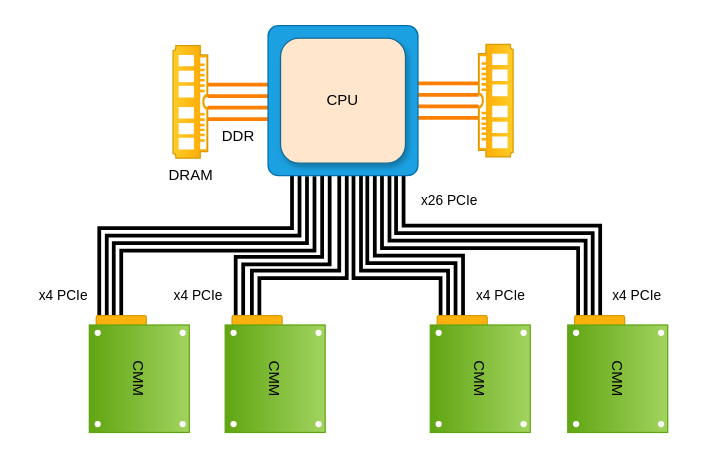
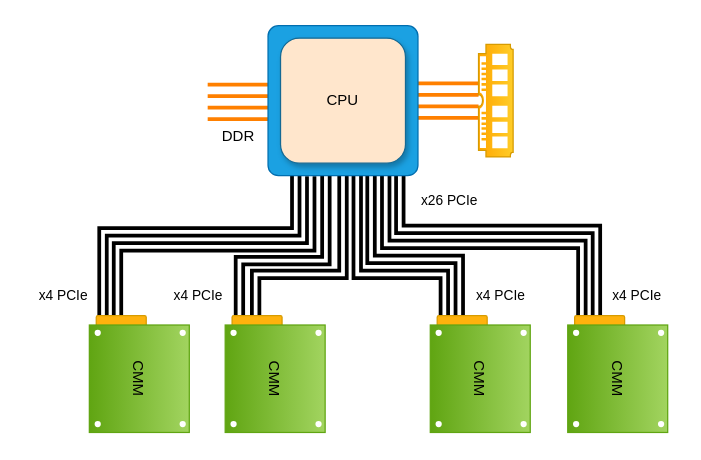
  <mxCell id="0" />
  <mxCell id="1" parent="0" />
  <mxCell id="2" value="" style="shape=link;html=1;rounded=0;entryX=0.283;entryY=1.004;entryDx=0;entryDy=0;entryPerimeter=0;exitX=0.575;exitY=0.98;exitDx=0;exitDy=0;exitPerimeter=0;strokeWidth=3;edgeStyle=elbowEdgeStyle;elbow=vertical;width=4;arcSize=20;" parent="1" source="25" edge="1"><mxGeometry width="100" relative="1" as="geometry"><mxPoint x="91.001" y="250.415" as="sourcePoint" /><mxPoint x="248.18" y="140.48" as="targetPoint" /><Array as="points"><mxPoint x="170" y="197" /></Array></mxGeometry></mxCell>
  <mxCell id="3" value="" style="shape=link;html=1;rounded=0;entryX=0.185;entryY=0.986;entryDx=0;entryDy=0;entryPerimeter=0;exitX=0.865;exitY=0.965;exitDx=0;exitDy=0;exitPerimeter=0;strokeWidth=3;edgeStyle=elbowEdgeStyle;elbow=vertical;width=4;arcSize=20;" parent="1" source="25" target="17" edge="1"><mxGeometry width="100" relative="1" as="geometry"><mxPoint x="204" y="205" as="sourcePoint" /><mxPoint x="304" y="205" as="targetPoint" /><Array as="points"><mxPoint x="154" y="185" /></Array></mxGeometry></mxCell>
  <mxCell id="4" value="" style="shape=link;html=1;rounded=0;exitX=0.529;exitY=1.017;exitDx=0;exitDy=0;exitPerimeter=0;strokeWidth=3;edgeStyle=elbowEdgeStyle;elbow=vertical;width=4;arcSize=20;" parent="1" source="32" edge="1"><mxGeometry width="100" relative="1" as="geometry"><mxPoint x="220.821" y="251.572" as="sourcePoint" /><mxPoint x="274" y="140" as="targetPoint" /><Array as="points"><mxPoint x="232" y="219" /></Array></mxGeometry></mxCell>
  <mxCell id="5" value="" style="shape=link;html=1;rounded=0;entryX=0.386;entryY=1.003;entryDx=0;entryDy=0;entryPerimeter=0;exitX=0.853;exitY=1.024;exitDx=0;exitDy=0;exitPerimeter=0;strokeWidth=3;edgeStyle=elbowEdgeStyle;elbow=vertical;width=4;arcSize=20;" parent="1" source="32" target="17" edge="1"><mxGeometry width="100" relative="1" as="geometry"><mxPoint x="209.221" y="251.867" as="sourcePoint" /><mxPoint x="336" y="138" as="targetPoint" /><Array as="points"><mxPoint x="220" y="208" /></Array></mxGeometry></mxCell>
  <mxCell id="6" value="" style="shape=link;html=1;rounded=0;strokeWidth=3;edgeStyle=elbowEdgeStyle;elbow=vertical;width=4;arcSize=20;entryX=0.687;entryY=1.002;entryDx=0;entryDy=0;entryPerimeter=0;exitX=0.558;exitY=1.022;exitDx=0;exitDy=0;exitPerimeter=0;" parent="1" source="39" target="17" edge="1"><mxGeometry width="100" relative="1" as="geometry"><mxPoint x="384" y="252" as="sourcePoint" /><mxPoint x="387" y="140" as="targetPoint" /><Array as="points"><mxPoint x="315" y="207" /></Array></mxGeometry></mxCell>
  <mxCell id="7" value="" style="shape=link;html=1;rounded=0;entryX=0.595;entryY=1.001;entryDx=0;entryDy=0;entryPerimeter=0;exitX=0.857;exitY=1.002;exitDx=0;exitDy=0;strokeWidth=3;edgeStyle=elbowEdgeStyle;elbow=vertical;width=4;arcSize=20;exitPerimeter=0;" parent="1" source="39" target="17" edge="1"><mxGeometry width="100" relative="1" as="geometry"><mxPoint x="322" y="252" as="sourcePoint" /><mxPoint x="373" y="140" as="targetPoint" /><Array as="points"><mxPoint x="303" y="219" /></Array></mxGeometry></mxCell>
  <mxCell id="8" value="" style="shape=link;html=1;rounded=0;entryX=0.785;entryY=0.999;entryDx=0;entryDy=0;entryPerimeter=0;exitX=0.855;exitY=1.002;exitDx=0;exitDy=0;exitPerimeter=0;strokeWidth=3;edgeStyle=elbowEdgeStyle;elbow=vertical;width=4;arcSize=20;" parent="1" source="46" target="17" edge="1"><mxGeometry width="100" relative="1" as="geometry"><mxPoint x="423.78" y="253.68" as="sourcePoint" /><mxPoint x="560.78" y="139.68" as="targetPoint" /><Array as="points"><mxPoint x="364" y="195" /></Array></mxGeometry></mxCell>
  <mxCell id="9" value="" style="shape=link;html=1;rounded=0;entryX=0.879;entryY=0.996;entryDx=0;entryDy=0;entryPerimeter=0;exitX=0.564;exitY=1.028;exitDx=0;exitDy=0;exitPerimeter=0;strokeWidth=3;edgeStyle=elbowEdgeStyle;elbow=vertical;width=4;arcSize=20;" parent="1" source="46" target="17" edge="1"><mxGeometry width="100" relative="1" as="geometry"><mxPoint x="435.78" y="253.68" as="sourcePoint" /><mxPoint x="572.96" y="142.16" as="targetPoint" /><Array as="points"><mxPoint x="378" y="183" /></Array></mxGeometry></mxCell>
  <mxCell id="10" value="" style="group" parent="1" vertex="1" connectable="0"><mxGeometry x="334" y="35" width="76.16" height="90" as="geometry" /></mxCell>
  <mxCell id="11" value="" style="verticalLabelPosition=bottom;shadow=0;dashed=0;align=center;html=1;verticalAlign=top;shape=mxgraph.electrical.transmission.4_line_bus;strokeWidth=3;fillColor=#ffcc99;strokeColor=#FF8000;direction=west;flipV=1;" parent="10" vertex="1"><mxGeometry y="31.154" width="48.465" height="27.692" as="geometry" /></mxCell>
  <mxCell id="12" value="" style="pointerEvents=1;shadow=0;dashed=0;html=1;strokeColor=#d79b00;fillColor=#ffcd28;labelPosition=center;verticalLabelPosition=bottom;verticalAlign=top;align=center;outlineConnect=0;shape=mxgraph.veeam.ram;fillStyle=auto;direction=south;gradientColor=#ffa500;flipV=1;" parent="10" vertex="1"><mxGeometry x="48.465" width="27.695" height="90" as="geometry" /></mxCell>
  <mxCell id="13" value="" style="group;flipV=0;flipH=1;" parent="1" vertex="1" connectable="0"><mxGeometry x="138" y="36" width="76.16" height="90" as="geometry" /></mxCell>
  <mxCell id="14" value="DDR" style="verticalLabelPosition=bottom;shadow=0;dashed=0;align=center;html=1;verticalAlign=top;shape=mxgraph.electrical.transmission.4_line_bus;strokeWidth=3;fillColor=#ffcc99;strokeColor=#FF8000;direction=west;flipV=1;" parent="13" vertex="1"><mxGeometry x="27.695" y="31.154" width="48.465" height="27.692" as="geometry" /></mxCell>
- <mxCell id="15" value="DRAM" style="pointerEvents=1;shadow=0;dashed=0;html=1;strokeColor=#d79b00;fillColor=#ffcd28;labelPosition=center;verticalLabelPosition=bottom;verticalAlign=top;align=center;outlineConnect=0;shape=mxgraph.veeam.ram;fillStyle=auto;direction=south;gradientColor=#ffa500;flipV=1;flipH=1;" parent="13" vertex="1"><mxGeometry x="-2.842e-14" width="27.695" height="90" as="geometry" /></mxCell>
  <mxCell id="16" value="" style="group;fillColor=default;gradientColor=none;strokeColor=none;" parent="1" vertex="1" connectable="0"><mxGeometry x="214" y="20" width="120" height="120" as="geometry" /></mxCell>
  <mxCell id="17" value="" style="rounded=1;whiteSpace=wrap;html=1;arcSize=7;fillColor=#1ba1e2;strokeColor=#006EAF;fontColor=#ffffff;" parent="16" vertex="1"><mxGeometry width="120" height="120" as="geometry" /></mxCell>
  <mxCell id="18" value="CPU" style="rounded=1;whiteSpace=wrap;html=1;fillColor=#ffe6cc;strokeColor=#146994;shadow=1;" parent="16" vertex="1"><mxGeometry x="10" y="10" width="100" height="100" as="geometry" /></mxCell>
  <mxCell id="19" value="x26 PCIe" style="text;html=1;align=center;verticalAlign=middle;resizable=0;points=[];autosize=1;strokeColor=none;fillColor=none;fontFamily=Helvetica;fontSize=11;fontColor=default;labelBackgroundColor=default;" parent="1" vertex="1"><mxGeometry x="324" y="145" width="70" height="30" as="geometry" /></mxCell>
  <mxCell id="20" value="x4 PCIe" style="text;html=1;align=center;verticalAlign=middle;resizable=0;points=[];autosize=1;strokeColor=none;fillColor=none;fontFamily=Helvetica;fontSize=11;fontColor=default;labelBackgroundColor=default;" parent="1" vertex="1"><mxGeometry x="478.71" y="221" width="60" height="30" as="geometry" /></mxCell>
  <mxCell id="21" value="x4 PCIe" style="text;html=1;align=center;verticalAlign=middle;resizable=0;points=[];autosize=1;strokeColor=none;fillColor=none;fontFamily=Helvetica;fontSize=11;fontColor=default;labelBackgroundColor=default;" parent="1" vertex="1"><mxGeometry x="370" y="221" width="60" height="30" as="geometry" /></mxCell>
  <mxCell id="22" value="x4 PCIe" style="text;html=1;align=center;verticalAlign=middle;resizable=0;points=[];autosize=1;strokeColor=none;fillColor=none;fontFamily=Helvetica;fontSize=11;fontColor=default;labelBackgroundColor=default;" parent="1" vertex="1"><mxGeometry x="128" y="221" width="60" height="30" as="geometry" /></mxCell>
  <mxCell id="23" value="x4 PCIe" style="text;html=1;align=center;verticalAlign=middle;resizable=0;points=[];autosize=1;strokeColor=none;fillColor=none;fontFamily=Helvetica;fontSize=11;fontColor=default;labelBackgroundColor=default;" parent="1" vertex="1"><mxGeometry x="20" y="221" width="60" height="30" as="geometry" /></mxCell>
  <mxCell id="24" value="" style="group" parent="1" vertex="1" connectable="0"><mxGeometry x="71" y="251.999" width="80" height="93.531" as="geometry" /></mxCell>
  <mxCell id="25" value="" style="rounded=1;whiteSpace=wrap;html=1;direction=south;fillColor=#ffb20d;arcSize=7;strokeColor=#d79b00;rotation=90;" parent="24" vertex="1"><mxGeometry x="15.71" y="-10.179" width="19.641" height="40" as="geometry" /></mxCell>
  <mxCell id="26" value="&lt;div&gt;&lt;font style=&quot;font-size: 12px;&quot;&gt;CMM&lt;/font&gt;&lt;/div&gt;" style="rounded=0;whiteSpace=wrap;html=1;strokeWidth=1;fillColor=#a2d460;strokeColor=#60a512;fontSize=10;gradientColor=#60a512;rotation=90;" parent="24" vertex="1"><mxGeometry x="-3.0" y="10.531" width="86" height="80" as="geometry" /></mxCell>
  <mxCell id="27" value="" style="ellipse;whiteSpace=wrap;html=1;aspect=fixed;strokeWidth=3;shadow=0;strokeColor=#ffffff;rotation=90;" parent="24" vertex="1"><mxGeometry x="73.71" y="12.821" width="2" height="2" as="geometry" /></mxCell>
  <mxCell id="28" value="" style="ellipse;whiteSpace=wrap;html=1;aspect=fixed;strokeWidth=3;shadow=0;strokeColor=#ffffff;rotation=90;" parent="24" vertex="1"><mxGeometry x="73.71" y="85.821" width="2" height="2" as="geometry" /></mxCell>
  <mxCell id="29" value="" style="ellipse;whiteSpace=wrap;html=1;aspect=fixed;strokeWidth=3;shadow=0;strokeColor=#ffffff;rotation=90;" parent="24" vertex="1"><mxGeometry x="5.71" y="12.821" width="2" height="2" as="geometry" /></mxCell>
  <mxCell id="30" value="" style="ellipse;whiteSpace=wrap;html=1;aspect=fixed;strokeWidth=3;shadow=0;strokeColor=#ffffff;rotation=90;" parent="24" vertex="1"><mxGeometry x="5.71" y="85.821" width="2" height="2" as="geometry" /></mxCell>
  <mxCell id="31" value="" style="group" parent="1" vertex="1" connectable="0"><mxGeometry x="179.71" y="251.999" width="80" height="93.531" as="geometry" /></mxCell>
  <mxCell id="32" value="" style="rounded=1;whiteSpace=wrap;html=1;direction=south;fillColor=#ffb20d;arcSize=7;strokeColor=#d79b00;rotation=90;" parent="31" vertex="1"><mxGeometry x="15.71" y="-10.179" width="19.641" height="40" as="geometry" /></mxCell>
  <mxCell id="33" value="&lt;div&gt;&lt;font style=&quot;font-size: 12px;&quot;&gt;CMM&lt;/font&gt;&lt;/div&gt;" style="rounded=0;whiteSpace=wrap;html=1;strokeWidth=1;fillColor=#a2d460;strokeColor=#60a512;fontSize=10;gradientColor=#60a512;rotation=90;" parent="31" vertex="1"><mxGeometry x="-3.0" y="10.531" width="86" height="80" as="geometry" /></mxCell>
  <mxCell id="34" value="" style="ellipse;whiteSpace=wrap;html=1;aspect=fixed;strokeWidth=3;shadow=0;strokeColor=#ffffff;rotation=90;" parent="31" vertex="1"><mxGeometry x="73.71" y="12.821" width="2" height="2" as="geometry" /></mxCell>
  <mxCell id="35" value="" style="ellipse;whiteSpace=wrap;html=1;aspect=fixed;strokeWidth=3;shadow=0;strokeColor=#ffffff;rotation=90;" parent="31" vertex="1"><mxGeometry x="73.71" y="85.821" width="2" height="2" as="geometry" /></mxCell>
  <mxCell id="36" value="" style="ellipse;whiteSpace=wrap;html=1;aspect=fixed;strokeWidth=3;shadow=0;strokeColor=#ffffff;rotation=90;" parent="31" vertex="1"><mxGeometry x="5.71" y="12.821" width="2" height="2" as="geometry" /></mxCell>
  <mxCell id="37" value="" style="ellipse;whiteSpace=wrap;html=1;aspect=fixed;strokeWidth=3;shadow=0;strokeColor=#ffffff;rotation=90;" parent="31" vertex="1"><mxGeometry x="5.71" y="85.821" width="2" height="2" as="geometry" /></mxCell>
  <mxCell id="38" value="" style="group" parent="1" vertex="1" connectable="0"><mxGeometry x="343.85" y="251.999" width="80" height="93.531" as="geometry" /></mxCell>
  <mxCell id="39" value="" style="rounded=1;whiteSpace=wrap;html=1;direction=south;fillColor=#ffb20d;arcSize=7;strokeColor=#d79b00;rotation=90;" parent="38" vertex="1"><mxGeometry x="15.71" y="-10.179" width="19.641" height="40" as="geometry" /></mxCell>
  <mxCell id="40" value="&lt;div&gt;&lt;font style=&quot;font-size: 12px;&quot;&gt;CMM&lt;/font&gt;&lt;/div&gt;" style="rounded=0;whiteSpace=wrap;html=1;strokeWidth=1;fillColor=#a2d460;strokeColor=#60a512;fontSize=10;gradientColor=#60a512;rotation=90;" parent="38" vertex="1"><mxGeometry x="-3.0" y="10.531" width="86" height="80" as="geometry" /></mxCell>
  <mxCell id="41" value="" style="ellipse;whiteSpace=wrap;html=1;aspect=fixed;strokeWidth=3;shadow=0;strokeColor=#ffffff;rotation=90;" parent="38" vertex="1"><mxGeometry x="73.71" y="12.821" width="2" height="2" as="geometry" /></mxCell>
  <mxCell id="42" value="" style="ellipse;whiteSpace=wrap;html=1;aspect=fixed;strokeWidth=3;shadow=0;strokeColor=#ffffff;rotation=90;" parent="38" vertex="1"><mxGeometry x="73.71" y="85.821" width="2" height="2" as="geometry" /></mxCell>
  <mxCell id="43" value="" style="ellipse;whiteSpace=wrap;html=1;aspect=fixed;strokeWidth=3;shadow=0;strokeColor=#ffffff;rotation=90;" parent="38" vertex="1"><mxGeometry x="5.71" y="12.821" width="2" height="2" as="geometry" /></mxCell>
  <mxCell id="44" value="" style="ellipse;whiteSpace=wrap;html=1;aspect=fixed;strokeWidth=3;shadow=0;strokeColor=#ffffff;rotation=90;" parent="38" vertex="1"><mxGeometry x="5.71" y="85.821" width="2" height="2" as="geometry" /></mxCell>
  <mxCell id="45" value="" style="group" parent="1" vertex="1" connectable="0"><mxGeometry x="453.85" y="251.999" width="80" height="93.531" as="geometry" /></mxCell>
  <mxCell id="46" value="" style="rounded=1;whiteSpace=wrap;html=1;direction=south;fillColor=#ffb20d;arcSize=7;strokeColor=#d79b00;rotation=90;" parent="45" vertex="1"><mxGeometry x="15.71" y="-10.179" width="19.641" height="40" as="geometry" /></mxCell>
  <mxCell id="47" value="&lt;div&gt;&lt;font style=&quot;font-size: 12px;&quot;&gt;CMM&lt;/font&gt;&lt;/div&gt;" style="rounded=0;whiteSpace=wrap;html=1;strokeWidth=1;fillColor=#a2d460;strokeColor=#60a512;fontSize=10;gradientColor=#60a512;rotation=90;" parent="45" vertex="1"><mxGeometry x="-3.0" y="10.531" width="86" height="80" as="geometry" /></mxCell>
  <mxCell id="48" value="" style="ellipse;whiteSpace=wrap;html=1;aspect=fixed;strokeWidth=3;shadow=0;strokeColor=#ffffff;rotation=90;" parent="45" vertex="1"><mxGeometry x="73.71" y="12.821" width="2" height="2" as="geometry" /></mxCell>
  <mxCell id="49" value="" style="ellipse;whiteSpace=wrap;html=1;aspect=fixed;strokeWidth=3;shadow=0;strokeColor=#ffffff;rotation=90;" parent="45" vertex="1"><mxGeometry x="73.71" y="85.821" width="2" height="2" as="geometry" /></mxCell>
  <mxCell id="50" value="" style="ellipse;whiteSpace=wrap;html=1;aspect=fixed;strokeWidth=3;shadow=0;strokeColor=#ffffff;rotation=90;" parent="45" vertex="1"><mxGeometry x="5.71" y="12.821" width="2" height="2" as="geometry" /></mxCell>
  <mxCell id="51" value="" style="ellipse;whiteSpace=wrap;html=1;aspect=fixed;strokeWidth=3;shadow=0;strokeColor=#ffffff;rotation=90;" parent="45" vertex="1"><mxGeometry x="5.71" y="85.821" width="2" height="2" as="geometry" /></mxCell>
